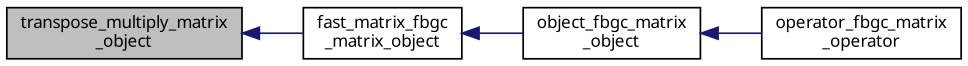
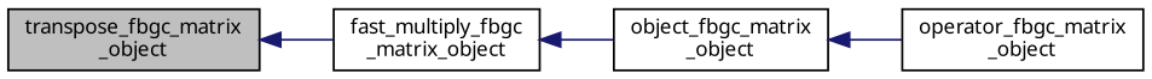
  digraph {
    fontname="Noto Sans"
    rankdir=LR
    node [color=black fillcolor=white fontname="Noto Sans" fontsize=10 shape=record style=filled]
    edge [color=midnightblue dir=back fontname="Noto Sans" fontsize=10 labelfontname=Helvetica labelfontsize=10 style=solid]
-   n1 [fillcolor=grey75 fontcolor=black height=0.2 label="transpose_multiply_matrix\l_object" width=0.4]
-   n2 [height=0.2 label="fast_matrix_fbgc\l_matrix_object" width=0.4]
+   n1 [fillcolor=grey75 fontcolor=black height=0.2 label="transpose_fbgc_matrix\l_object" width=0.4]
+   n2 [height=0.2 label="fast_multiply_fbgc\l_matrix_object" width=0.4]
    n3 [height=0.2 label="object_fbgc_matrix\l_object" width=0.4]
-   n4 [height=0.2 label="operator_fbgc_matrix\l_operator" width=0.4]
+   n4 [height=0.2 label="operator_fbgc_matrix\l_object" width=0.4]
    n1 -> n2
    n2 -> n3
    n3 -> n4
  }
